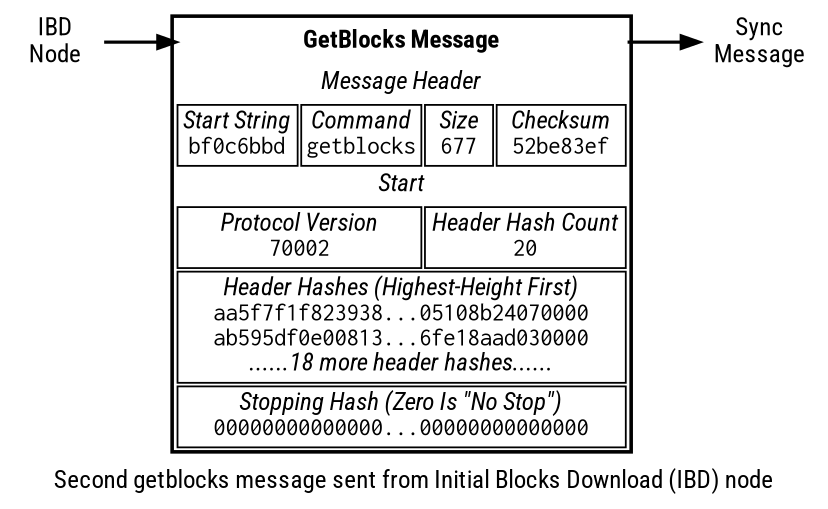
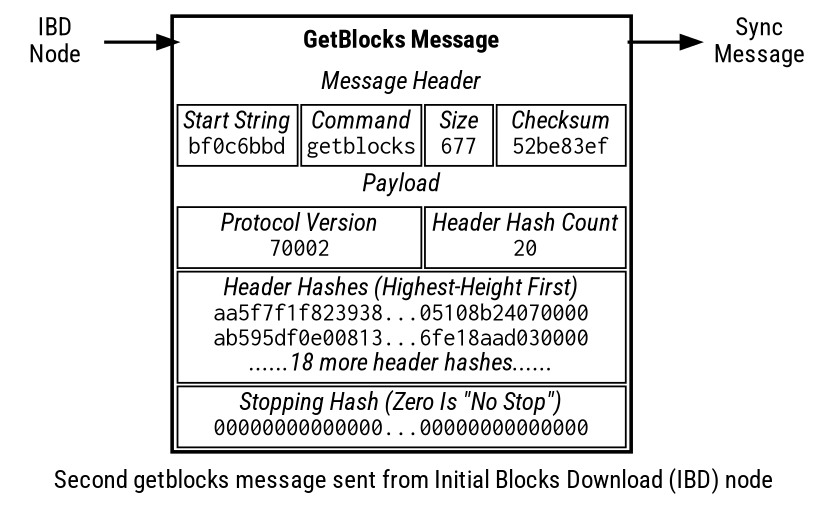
  digraph {
    fontname="Roboto Condensed"
    label="Second getblocks message sent from Initial Blocks Download (IBD) node"
    nodesep=0.1
    penwidth=1.75
    rankdir=LR
    ranksep=0.4
    splines=false
    node [fontname="Roboto Condensed" penwidth=1.75 shape=none]
    edge [fontname="Roboto Condensed" penwidth=1.75]
    n1 [label="IBD\nNode"]
-   n2 [label=<     <table border="2" cellborder="1">       <tr>         <td colspan="4" port="f1" border="0" cellpadding="4"><b>GetBlocks Message</b></td>       </tr>        <tr>         <td colspan="4" border="0"><i>Message Header</i></td>       </tr>        <tr>         <td border="1"><i>Start String</i><br/><font face="courier">bf0c6bbd</font></td>         <td border="1"><i>Command</i><br/><font face="courier">getblocks</font></td>         <td border="1"><i>Size</i><br/><font face="courier">677</font></td>         <td border="1"><i>Checksum</i><br/><font face="courier">52be83ef</font></td>       </tr>        <tr>         <td colspan="4" border="0"><i>Start</i></td>       </tr>        <tr>         <td colspan="2"><i>Protocol Version</i><br /><font face="courier">70002</font></td>         <td colspan="2"><i>Header Hash Count</i><br /><font face="courier">20</font></td>       </tr>        <tr>         <td colspan="4"><i>Header Hashes (Highest-Height First)</i><br /><font face="courier">aa5f7f1f823938...05108b24070000<br/>ab595df0e00813...6fe18aad030000</font><br/><i>......18 more header hashes......</i></td>       </tr>        <tr>         <td colspan="4"><i>Stopping Hash (Zero Is "No Stop")</i><br /><font face="courier">00000000000000...00000000000000</font></td>       </tr>      </table>> shape=plaintext]
+   n2 [label=<     <table border="2" cellborder="1">       <tr>         <td colspan="4" port="f1" border="0" cellpadding="4"><b>GetBlocks Message</b></td>       </tr>        <tr>         <td colspan="4" border="0"><i>Message Header</i></td>       </tr>        <tr>         <td border="1"><i>Start String</i><br/><font face="courier">bf0c6bbd</font></td>         <td border="1"><i>Command</i><br/><font face="courier">getblocks</font></td>         <td border="1"><i>Size</i><br/><font face="courier">677</font></td>         <td border="1"><i>Checksum</i><br/><font face="courier">52be83ef</font></td>       </tr>        <tr>         <td colspan="4" border="0"><i>Payload</i></td>       </tr>        <tr>         <td colspan="2"><i>Protocol Version</i><br /><font face="courier">70002</font></td>         <td colspan="2"><i>Header Hash Count</i><br /><font face="courier">20</font></td>       </tr>        <tr>         <td colspan="4"><i>Header Hashes (Highest-Height First)</i><br /><font face="courier">aa5f7f1f823938...05108b24070000<br/>ab595df0e00813...6fe18aad030000</font><br/><i>......18 more header hashes......</i></td>       </tr>        <tr>         <td colspan="4"><i>Stopping Hash (Zero Is "No Stop")</i><br /><font face="courier">00000000000000...00000000000000</font></td>       </tr>      </table>> shape=plaintext]
    n3 [label="Sync\nMessage"]
    n1 -> n2 [headport=f1]
    n2 -> n3 [tailport=f1]
  }
